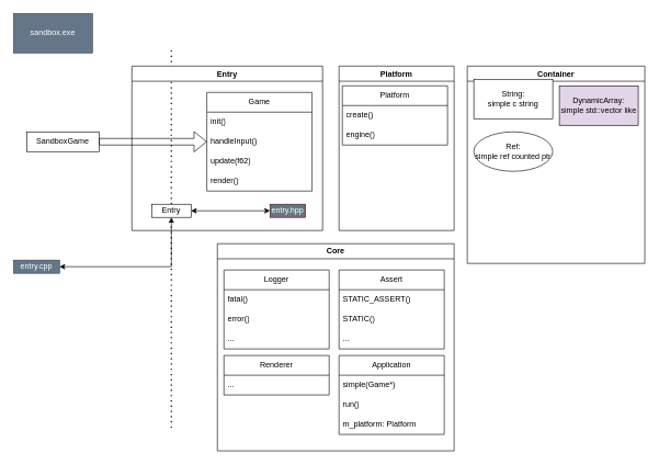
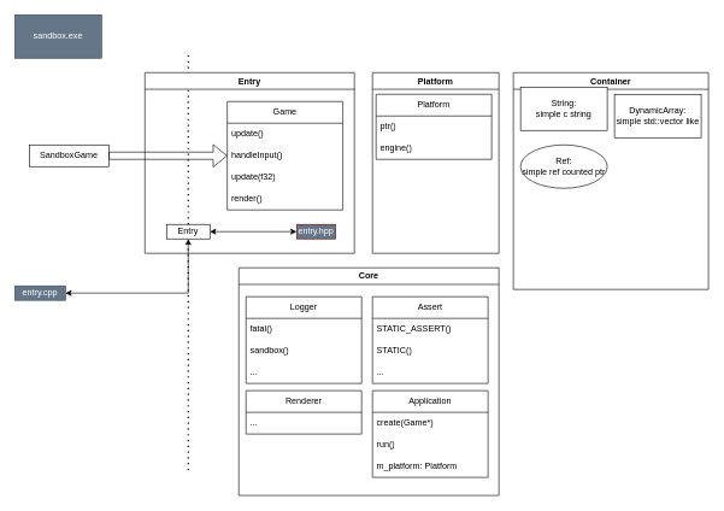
  <mxCell id="0" />
  <mxCell id="1" parent="0" />
  <mxCell id="2" value="SandboxGame" style="rounded=0;whiteSpace=wrap;html=1;" vertex="1" parent="1"><mxGeometry x="40" y="200" width="110" height="30" as="geometry" /></mxCell>
  <mxCell id="3" value="" style="endArrow=none;dashed=1;html=1;dashPattern=1 3;strokeWidth=2;rounded=0;" edge="1" parent="1" source="38"><mxGeometry width="50" height="50" relative="1" as="geometry"><mxPoint x="260" y="650" as="sourcePoint" /><mxPoint x="260" y="70" as="targetPoint" /></mxGeometry></mxCell>
  <mxCell id="4" value="" style="endArrow=none;dashed=1;html=1;dashPattern=1 3;strokeWidth=2;rounded=0;" edge="1" parent="1" target="38"><mxGeometry width="50" height="50" relative="1" as="geometry"><mxPoint x="260" y="650" as="sourcePoint" /><mxPoint x="260" y="70" as="targetPoint" /></mxGeometry></mxCell>
  <mxCell id="5" value="" style="shape=flexArrow;endArrow=classic;html=1;rounded=0;" edge="1" parent="1" source="2" target="31"><mxGeometry width="50" height="50" relative="1" as="geometry"><mxPoint x="280" y="210" as="sourcePoint" /><mxPoint x="250" y="215" as="targetPoint" /><Array as="points" /></mxGeometry></mxCell>
  <mxCell id="6" value="sandbox.exe" style="rounded=0;whiteSpace=wrap;html=1;strokeColor=#314354;fillColor=#647687;fontColor=#ffffff;" vertex="1" parent="1"><mxGeometry x="20" y="20" width="120" height="60" as="geometry" /></mxCell>
  <mxCell id="7" value="Container" style="swimlane;whiteSpace=wrap;html=1;startSize=23;" vertex="1" parent="1"><mxGeometry x="710" y="100" width="270" height="300" as="geometry" /></mxCell>
  <mxCell id="8" value="&lt;div&gt;String:&lt;/div&gt;&lt;div&gt;simple c string&lt;br&gt;&lt;/div&gt;" style="rounded=0;whiteSpace=wrap;html=1;" vertex="1" parent="7"><mxGeometry x="10" y="20" width="120" height="60" as="geometry" /></mxCell>
- <mxCell id="9" value="&lt;div&gt;DynamicArray:&lt;/div&gt;&lt;div&gt;simple std::vector like&lt;br&gt;&lt;/div&gt;" style="rounded=0;whiteSpace=wrap;html=1;fillColor=#e1d5e7;" vertex="1" parent="7"><mxGeometry x="140" y="30" width="120" height="60" as="geometry" /></mxCell>
+ <mxCell id="9" value="&lt;div&gt;DynamicArray:&lt;/div&gt;&lt;div&gt;simple std::vector like&lt;br&gt;&lt;/div&gt;" style="rounded=0;whiteSpace=wrap;html=1;" vertex="1" parent="7"><mxGeometry x="140" y="30" width="120" height="60" as="geometry" /></mxCell>
  <mxCell id="10" value="&lt;div&gt;Ref:&lt;/div&gt;&lt;div&gt;simple ref counted ptr&lt;br&gt;&lt;/div&gt;" style="ellipse;whiteSpace=wrap;html=1;" vertex="1" parent="7"><mxGeometry x="10" y="100" width="120" height="60" as="geometry" /></mxCell>
  <mxCell id="11" value="Core" style="swimlane;whiteSpace=wrap;html=1;" vertex="1" parent="1"><mxGeometry x="330" y="370" width="360" height="315" as="geometry" /></mxCell>
  <mxCell id="12" value="Logger" style="swimlane;fontStyle=0;childLayout=stackLayout;horizontal=1;startSize=30;horizontalStack=0;resizeParent=1;resizeParentMax=0;resizeLast=0;collapsible=1;marginBottom=0;whiteSpace=wrap;html=1;" vertex="1" parent="11"><mxGeometry x="10" y="40" width="160" height="120" as="geometry" /></mxCell>
  <mxCell id="13" value="fatal()" style="text;strokeColor=none;fillColor=none;align=left;verticalAlign=middle;spacingLeft=4;spacingRight=4;overflow=hidden;points=[[0,0.5],[1,0.5]];portConstraint=eastwest;rotatable=0;whiteSpace=wrap;html=1;" vertex="1" parent="12"><mxGeometry y="30" width="160" height="30" as="geometry" /></mxCell>
- <mxCell id="14" value="error()" style="text;strokeColor=none;fillColor=none;align=left;verticalAlign=middle;spacingLeft=4;spacingRight=4;overflow=hidden;points=[[0,0.5],[1,0.5]];portConstraint=eastwest;rotatable=0;whiteSpace=wrap;html=1;" vertex="1" parent="12"><mxGeometry y="60" width="160" height="30" as="geometry" /></mxCell>
+ <mxCell id="14" value="sandbox()" style="text;strokeColor=none;fillColor=none;align=left;verticalAlign=middle;spacingLeft=4;spacingRight=4;overflow=hidden;points=[[0,0.5],[1,0.5]];portConstraint=eastwest;rotatable=0;whiteSpace=wrap;html=1;" vertex="1" parent="12"><mxGeometry y="60" width="160" height="30" as="geometry" /></mxCell>
  <mxCell id="15" value="..." style="text;strokeColor=none;fillColor=none;align=left;verticalAlign=middle;spacingLeft=4;spacingRight=4;overflow=hidden;points=[[0,0.5],[1,0.5]];portConstraint=eastwest;rotatable=0;whiteSpace=wrap;html=1;" vertex="1" parent="12"><mxGeometry y="90" width="160" height="30" as="geometry" /></mxCell>
  <mxCell id="16" value="Assert" style="swimlane;fontStyle=0;childLayout=stackLayout;horizontal=1;startSize=30;horizontalStack=0;resizeParent=1;resizeParentMax=0;resizeLast=0;collapsible=1;marginBottom=0;whiteSpace=wrap;html=1;" vertex="1" parent="11"><mxGeometry x="185" y="40" width="160" height="120" as="geometry" /></mxCell>
  <mxCell id="17" value="STATIC_ASSERT()" style="text;strokeColor=none;fillColor=none;align=left;verticalAlign=middle;spacingLeft=4;spacingRight=4;overflow=hidden;points=[[0,0.5],[1,0.5]];portConstraint=eastwest;rotatable=0;whiteSpace=wrap;html=1;" vertex="1" parent="16"><mxGeometry y="30" width="160" height="30" as="geometry" /></mxCell>
  <mxCell id="18" value="STATIC()" style="text;strokeColor=none;fillColor=none;align=left;verticalAlign=middle;spacingLeft=4;spacingRight=4;overflow=hidden;points=[[0,0.5],[1,0.5]];portConstraint=eastwest;rotatable=0;whiteSpace=wrap;html=1;" vertex="1" parent="16"><mxGeometry y="60" width="160" height="30" as="geometry" /></mxCell>
  <mxCell id="19" value="..." style="text;strokeColor=none;fillColor=none;align=left;verticalAlign=middle;spacingLeft=4;spacingRight=4;overflow=hidden;points=[[0,0.5],[1,0.5]];portConstraint=eastwest;rotatable=0;whiteSpace=wrap;html=1;" vertex="1" parent="16"><mxGeometry y="90" width="160" height="30" as="geometry" /></mxCell>
  <mxCell id="20" value="Renderer" style="swimlane;fontStyle=0;childLayout=stackLayout;horizontal=1;startSize=30;horizontalStack=0;resizeParent=1;resizeParentMax=0;resizeLast=0;collapsible=1;marginBottom=0;whiteSpace=wrap;html=1;" vertex="1" parent="11"><mxGeometry x="10" y="170" width="160" height="60" as="geometry" /></mxCell>
  <mxCell id="21" value="..." style="text;strokeColor=none;fillColor=none;align=left;verticalAlign=middle;spacingLeft=4;spacingRight=4;overflow=hidden;points=[[0,0.5],[1,0.5]];portConstraint=eastwest;rotatable=0;whiteSpace=wrap;html=1;" vertex="1" parent="20"><mxGeometry y="30" width="160" height="30" as="geometry" /></mxCell>
  <mxCell id="22" value="Application" style="swimlane;fontStyle=0;childLayout=stackLayout;horizontal=1;startSize=30;horizontalStack=0;resizeParent=1;resizeParentMax=0;resizeLast=0;collapsible=1;marginBottom=0;whiteSpace=wrap;html=1;" vertex="1" parent="11"><mxGeometry x="185" y="170" width="160" height="120" as="geometry" /></mxCell>
- <mxCell id="23" value="&lt;div&gt;simple(Game*)&lt;/div&gt;" style="text;strokeColor=none;fillColor=none;align=left;verticalAlign=middle;spacingLeft=4;spacingRight=4;overflow=hidden;points=[[0,0.5],[1,0.5]];portConstraint=eastwest;rotatable=0;whiteSpace=wrap;html=1;" vertex="1" parent="22"><mxGeometry y="30" width="160" height="30" as="geometry" /></mxCell>
+ <mxCell id="23" value="&lt;div&gt;create(Game*)&lt;/div&gt;" style="text;strokeColor=none;fillColor=none;align=left;verticalAlign=middle;spacingLeft=4;spacingRight=4;overflow=hidden;points=[[0,0.5],[1,0.5]];portConstraint=eastwest;rotatable=0;whiteSpace=wrap;html=1;" vertex="1" parent="22"><mxGeometry y="30" width="160" height="30" as="geometry" /></mxCell>
  <mxCell id="24" value="run()" style="text;strokeColor=none;fillColor=none;align=left;verticalAlign=middle;spacingLeft=4;spacingRight=4;overflow=hidden;points=[[0,0.5],[1,0.5]];portConstraint=eastwest;rotatable=0;whiteSpace=wrap;html=1;" vertex="1" parent="22"><mxGeometry y="60" width="160" height="30" as="geometry" /></mxCell>
  <mxCell id="25" value="m_platform: Platform" style="text;strokeColor=none;fillColor=none;align=left;verticalAlign=middle;spacingLeft=4;spacingRight=4;overflow=hidden;points=[[0,0.5],[1,0.5]];portConstraint=eastwest;rotatable=0;whiteSpace=wrap;html=1;" vertex="1" parent="22"><mxGeometry y="90" width="160" height="30" as="geometry" /></mxCell>
  <mxCell id="26" value="Platform" style="swimlane;whiteSpace=wrap;html=1;" vertex="1" parent="1"><mxGeometry x="515" y="100" width="175" height="250" as="geometry" /></mxCell>
  <mxCell id="27" value="Platform" style="swimlane;fontStyle=0;childLayout=stackLayout;horizontal=1;startSize=30;horizontalStack=0;resizeParent=1;resizeParentMax=0;resizeLast=0;collapsible=1;marginBottom=0;whiteSpace=wrap;html=1;" vertex="1" parent="26"><mxGeometry x="5" y="30" width="160" height="90" as="geometry" /></mxCell>
- <mxCell id="28" value="&lt;div&gt;create()&lt;/div&gt;" style="text;strokeColor=none;fillColor=none;align=left;verticalAlign=middle;spacingLeft=4;spacingRight=4;overflow=hidden;points=[[0,0.5],[1,0.5]];portConstraint=eastwest;rotatable=0;whiteSpace=wrap;html=1;" vertex="1" parent="27"><mxGeometry y="30" width="160" height="30" as="geometry" /></mxCell>
+ <mxCell id="28" value="&lt;div&gt;ptr()&lt;/div&gt;" style="text;strokeColor=none;fillColor=none;align=left;verticalAlign=middle;spacingLeft=4;spacingRight=4;overflow=hidden;points=[[0,0.5],[1,0.5]];portConstraint=eastwest;rotatable=0;whiteSpace=wrap;html=1;" vertex="1" parent="27"><mxGeometry y="30" width="160" height="30" as="geometry" /></mxCell>
  <mxCell id="29" value="engine()" style="text;strokeColor=none;fillColor=none;align=left;verticalAlign=middle;spacingLeft=4;spacingRight=4;overflow=hidden;points=[[0,0.5],[1,0.5]];portConstraint=eastwest;rotatable=0;whiteSpace=wrap;html=1;" vertex="1" parent="27"><mxGeometry y="60" width="160" height="30" as="geometry" /></mxCell>
  <mxCell id="30" value="Entry" style="swimlane;whiteSpace=wrap;html=1;" vertex="1" parent="1"><mxGeometry x="200" y="100" width="290" height="250" as="geometry" /></mxCell>
  <mxCell id="31" value="Game" style="swimlane;fontStyle=0;childLayout=stackLayout;horizontal=1;startSize=30;horizontalStack=0;resizeParent=1;resizeParentMax=0;resizeLast=0;collapsible=1;marginBottom=0;whiteSpace=wrap;html=1;" vertex="1" parent="30"><mxGeometry x="114" y="40" width="160" height="150" as="geometry" /></mxCell>
- <mxCell id="32" value="init()" style="text;strokeColor=none;fillColor=none;align=left;verticalAlign=middle;spacingLeft=4;spacingRight=4;overflow=hidden;points=[[0,0.5],[1,0.5]];portConstraint=eastwest;rotatable=0;whiteSpace=wrap;html=1;" vertex="1" parent="31"><mxGeometry y="30" width="160" height="30" as="geometry" /></mxCell>
+ <mxCell id="32" value="update()" style="text;strokeColor=none;fillColor=none;align=left;verticalAlign=middle;spacingLeft=4;spacingRight=4;overflow=hidden;points=[[0,0.5],[1,0.5]];portConstraint=eastwest;rotatable=0;whiteSpace=wrap;html=1;" vertex="1" parent="31"><mxGeometry y="30" width="160" height="30" as="geometry" /></mxCell>
  <mxCell id="33" value="handleInput()" style="text;strokeColor=none;fillColor=none;align=left;verticalAlign=middle;spacingLeft=4;spacingRight=4;overflow=hidden;points=[[0,0.5],[1,0.5]];portConstraint=eastwest;rotatable=0;whiteSpace=wrap;html=1;" vertex="1" parent="31"><mxGeometry y="60" width="160" height="30" as="geometry" /></mxCell>
- <mxCell id="34" value="update(f62)" style="text;strokeColor=none;fillColor=none;align=left;verticalAlign=middle;spacingLeft=4;spacingRight=4;overflow=hidden;points=[[0,0.5],[1,0.5]];portConstraint=eastwest;rotatable=0;whiteSpace=wrap;html=1;" vertex="1" parent="31"><mxGeometry y="90" width="160" height="30" as="geometry" /></mxCell>
+ <mxCell id="34" value="update(f32)" style="text;strokeColor=none;fillColor=none;align=left;verticalAlign=middle;spacingLeft=4;spacingRight=4;overflow=hidden;points=[[0,0.5],[1,0.5]];portConstraint=eastwest;rotatable=0;whiteSpace=wrap;html=1;" vertex="1" parent="31"><mxGeometry y="90" width="160" height="30" as="geometry" /></mxCell>
  <mxCell id="35" value="render()" style="text;strokeColor=none;fillColor=none;align=left;verticalAlign=middle;spacingLeft=4;spacingRight=4;overflow=hidden;points=[[0,0.5],[1,0.5]];portConstraint=eastwest;rotatable=0;whiteSpace=wrap;html=1;" vertex="1" parent="31"><mxGeometry y="120" width="160" height="30" as="geometry" /></mxCell>
  <mxCell id="36" value="entry.hpp" style="rounded=0;whiteSpace=wrap;html=1;fillColor=#647687;fontColor=#ffffff;strokeColor=#6F0000;" vertex="1" parent="30"><mxGeometry x="210" y="210" width="54" height="20" as="geometry" /></mxCell>
  <mxCell id="37" style="edgeStyle=orthogonalEdgeStyle;rounded=0;orthogonalLoop=1;jettySize=auto;html=1;startArrow=classic;startFill=1;" edge="1" parent="30" source="38" target="36"><mxGeometry relative="1" as="geometry" /></mxCell>
  <mxCell id="38" value="Entry" style="rounded=0;whiteSpace=wrap;html=1;" vertex="1" parent="30"><mxGeometry x="30" y="210" width="60" height="20" as="geometry" /></mxCell>
  <mxCell id="39" value="entry.cpp" style="rounded=0;whiteSpace=wrap;html=1;fillColor=#647687;strokeColor=#314354;fontColor=#ffffff;" vertex="1" parent="1"><mxGeometry x="20" y="395" width="70" height="20" as="geometry" /></mxCell>
  <mxCell id="40" style="edgeStyle=orthogonalEdgeStyle;rounded=0;orthogonalLoop=1;jettySize=auto;html=1;startArrow=classic;startFill=1;" edge="1" parent="1" source="39" target="38"><mxGeometry relative="1" as="geometry"><mxPoint x="100" y="319.76" as="sourcePoint" /><mxPoint x="220" y="319.76" as="targetPoint" /></mxGeometry></mxCell>
